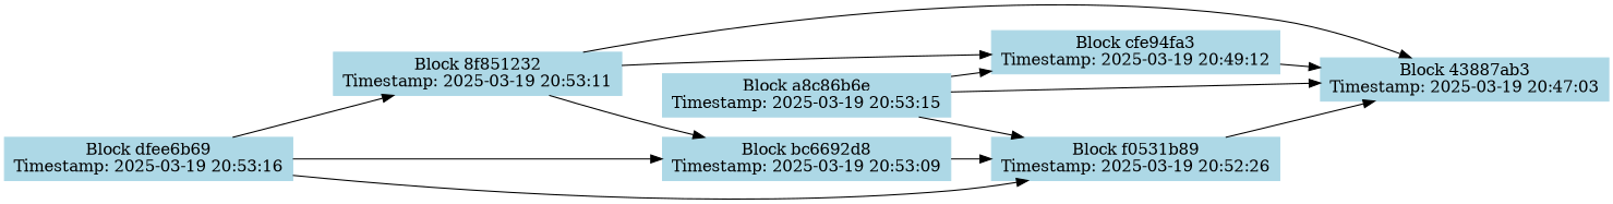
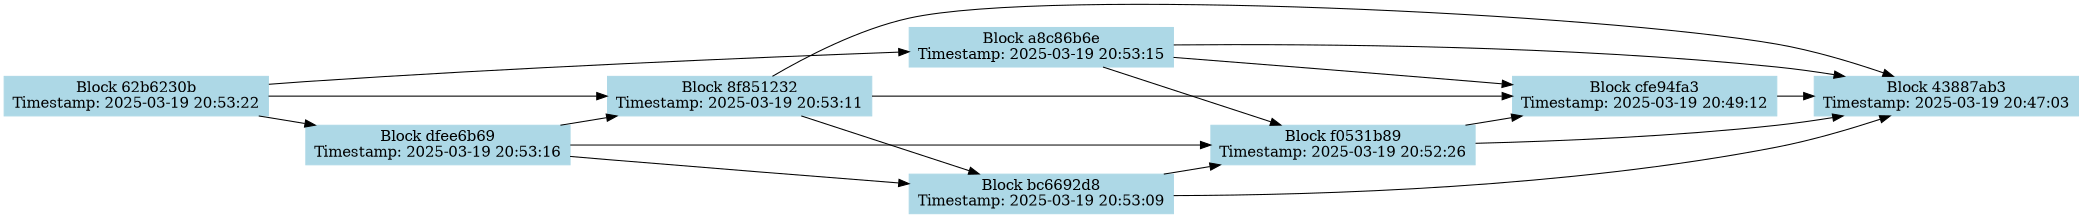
  digraph {
    rankdir=LR
    node [color=lightblue shape=box style=filled]
    n1 [label="Block 43887ab3\nTimestamp: 2025-03-19 20:47:03"]
+   n2 [label="Block 62b6230b\nTimestamp: 2025-03-19 20:53:22"]
    n3 [label="Block 8f851232\nTimestamp: 2025-03-19 20:53:11"]
    n4 [label="Block a8c86b6e\nTimestamp: 2025-03-19 20:53:15"]
    n5 [label="Block dfee6b69\nTimestamp: 2025-03-19 20:53:16"]
    n6 [label="Block bc6692d8\nTimestamp: 2025-03-19 20:53:09"]
    n7 [label="Block cfe94fa3\nTimestamp: 2025-03-19 20:49:12"]
    n8 [label="Block f0531b89\nTimestamp: 2025-03-19 20:52:26"]
+   n2 -> n3
+   n2 -> n4
+   n2 -> n5
    n3 -> n1
    n3 -> n6
    n3 -> n7
    n4 -> n1
    n4 -> n7
    n4 -> n8
    n5 -> n3
    n5 -> n6
    n5 -> n8
+   n6 -> n1
    n6 -> n8
    n7 -> n1
    n8 -> n1
+   n8 -> n7
  }
